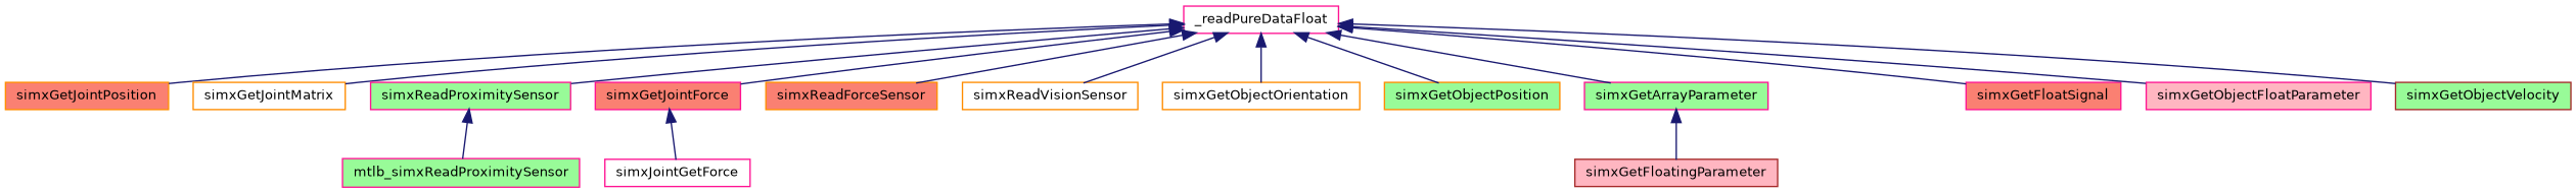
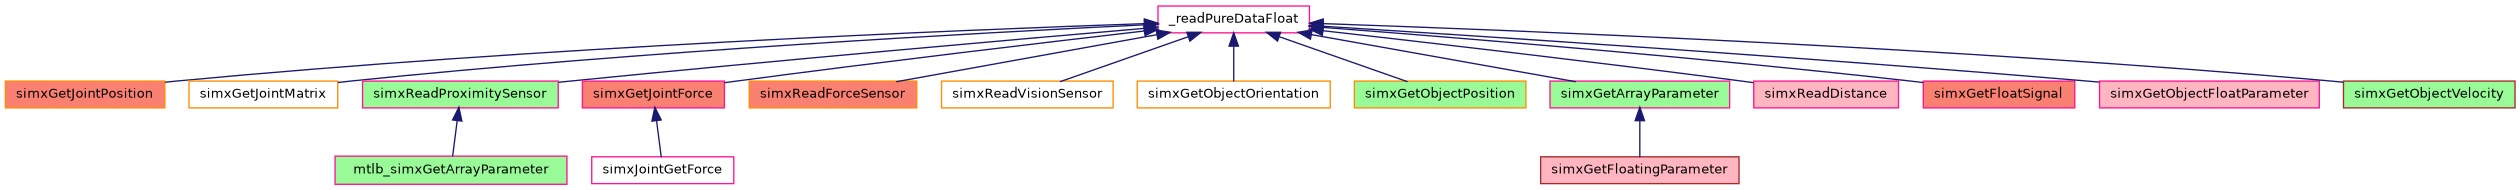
  digraph {
    rankdir=TB
    node [color=deeppink fillcolor=white fontname=Helvetica fontsize=10 shape=record style=filled]
    edge [color=midnightblue dir=back fontname=Helvetica fontsize=10 labelfontname=Helvetica labelfontsize=10 style=solid]
    n1 [fontcolor=black height=0.2 label=_readPureDataFloat width=0.4]
    n2 [color=darkorange fillcolor=salmon height=0.2 label=simxGetJointPosition width=0.4]
    n3 [color=darkorange height=0.2 label=simxGetJointMatrix width=0.4]
    n4 [fillcolor=palegreen height=0.2 label=simxReadProximitySensor width=0.4]
    n5 [fillcolor=salmon height=0.2 label=simxGetJointForce width=0.4]
    n6 [color=darkorange fillcolor=salmon height=0.2 label=simxReadForceSensor width=0.4]
    n7 [color=darkorange height=0.2 label=simxReadVisionSensor width=0.4]
    n8 [color=darkorange height=0.2 label=simxGetObjectOrientation width=0.4]
    n9 [color=darkorange fillcolor=palegreen height=0.2 label=simxGetObjectPosition width=0.4]
    n10 [fillcolor=palegreen height=0.2 label=simxGetArrayParameter width=0.4]
+   n11 [fillcolor=lightpink height=0.2 label=simxReadDistance width=0.4]
    n12 [fillcolor=salmon height=0.2 label=simxGetFloatSignal width=0.4]
    n13 [fillcolor=lightpink height=0.2 label=simxGetObjectFloatParameter width=0.4]
    n14 [color=brown fillcolor=palegreen height=0.2 label=simxGetObjectVelocity width=0.4]
-   n15 [fillcolor=palegreen height=0.2 label=mtlb_simxReadProximitySensor width=0.4]
+   n15 [fillcolor=palegreen height=0.2 label=mtlb_simxGetArrayParameter width=0.4]
    n16 [height=0.2 label=simxJointGetForce width=0.4]
    n17 [color=brown fillcolor=lightpink height=0.2 label=simxGetFloatingParameter width=0.4]
    n1 -> n2
    n1 -> n3
    n1 -> n4
    n1 -> n5
    n1 -> n6
    n1 -> n7
    n1 -> n8
    n1 -> n9
    n1 -> n10
+   n1 -> n11
    n1 -> n12
    n1 -> n13
    n1 -> n14
    n4 -> n15
    n5 -> n16
    n10 -> n17
  }
